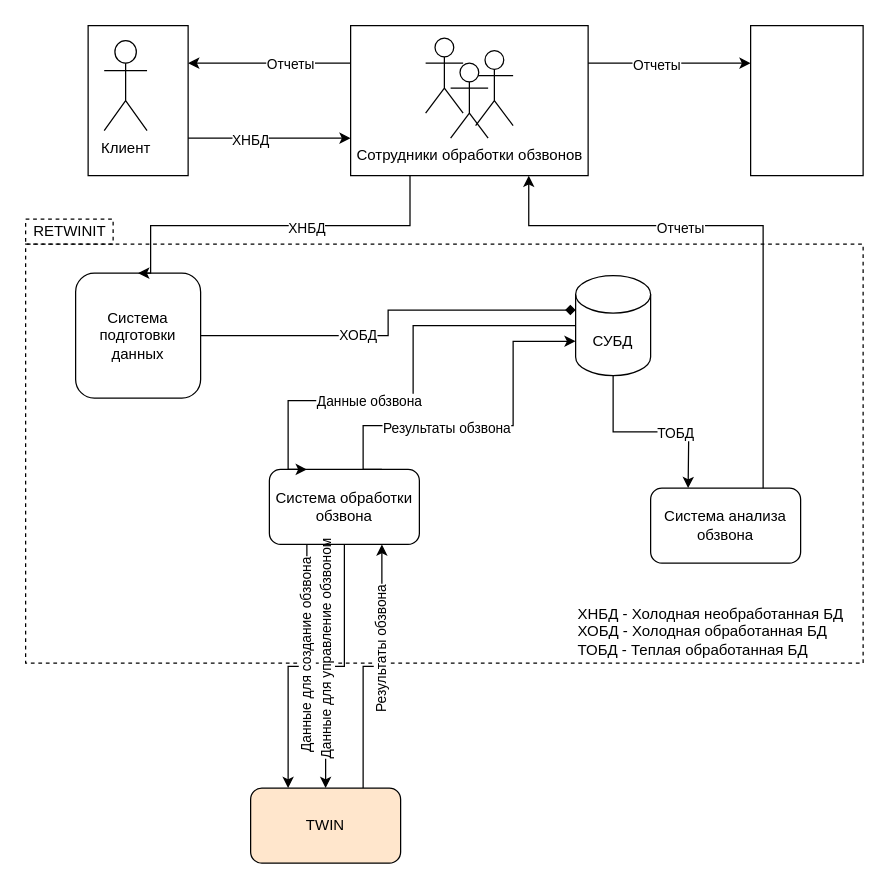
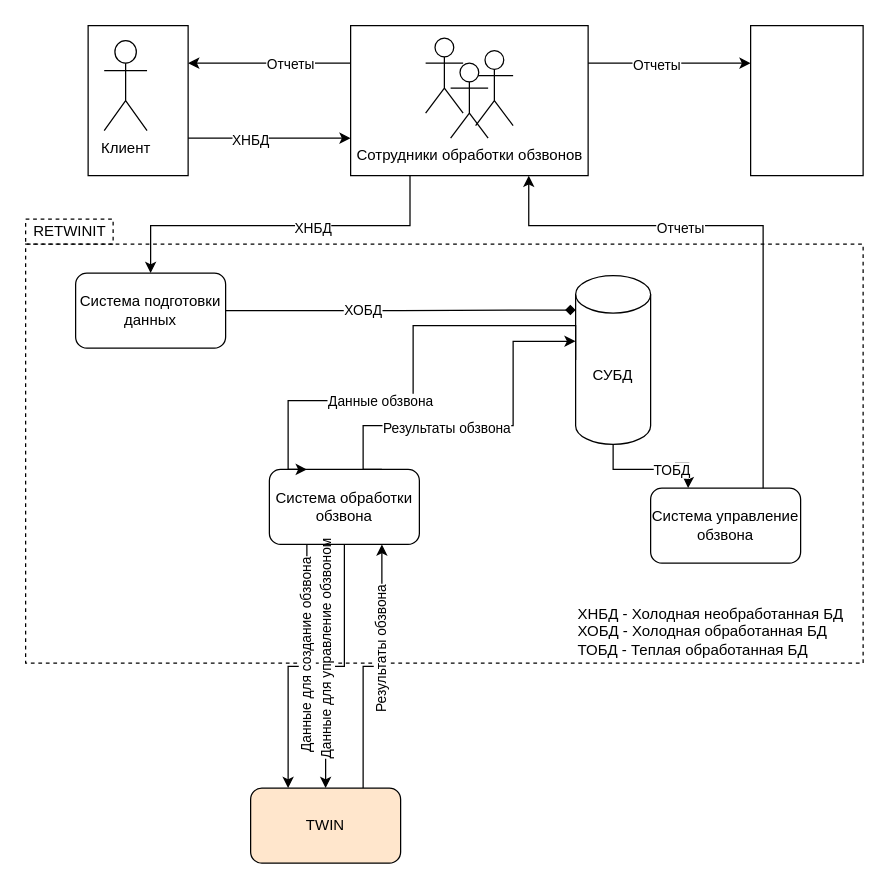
  <mxCell id="0" />
  <mxCell id="1" parent="0" />
  <mxCell id="2" value="" style="group" vertex="1" connectable="0" parent="1"><mxGeometry x="20" y="174.83" width="670" height="355.17" as="geometry" /></mxCell>
  <mxCell id="3" value="" style="rounded=0;whiteSpace=wrap;html=1;fillColor=none;dashed=1;" vertex="1" parent="2"><mxGeometry y="19.998" width="670" height="335.172" as="geometry" /></mxCell>
  <mxCell id="4" value="RETWINIT" style="text;html=1;align=center;verticalAlign=middle;resizable=0;points=[];autosize=1;strokeColor=default;fillColor=none;container=1;dashed=1;" vertex="1" parent="2"><mxGeometry width="70" height="20" as="geometry" /></mxCell>
  <mxCell id="5" value="" style="group" vertex="1" connectable="0" parent="1"><mxGeometry x="340" y="30" width="130" height="110" as="geometry" /></mxCell>
  <mxCell id="6" value="" style="shape=umlActor;verticalLabelPosition=bottom;verticalAlign=top;html=1;outlineConnect=0;" vertex="1" parent="5"><mxGeometry width="30" height="60" as="geometry" /></mxCell>
  <mxCell id="7" value="" style="shape=umlActor;verticalLabelPosition=bottom;verticalAlign=top;html=1;outlineConnect=0;" vertex="1" parent="5"><mxGeometry x="40" y="10" width="30" height="60" as="geometry" /></mxCell>
  <mxCell id="8" value="Сотрудники обработки обзвонов" style="shape=umlActor;verticalLabelPosition=bottom;verticalAlign=top;html=1;outlineConnect=0;" vertex="1" parent="5"><mxGeometry x="20" y="20" width="30" height="60" as="geometry" /></mxCell>
  <mxCell id="9" value="" style="rounded=0;whiteSpace=wrap;html=1;fillColor=none;" vertex="1" parent="5"><mxGeometry x="-60" y="-10" width="190" height="120" as="geometry" /></mxCell>
  <mxCell id="10" style="edgeStyle=orthogonalEdgeStyle;rounded=0;orthogonalLoop=1;jettySize=auto;html=1;exitX=0.75;exitY=0;exitDx=0;exitDy=0;entryX=0.75;entryY=1;entryDx=0;entryDy=0;strokeColor=default;" edge="1" parent="1" source="12" target="42"><mxGeometry relative="1" as="geometry" /></mxCell>
  <mxCell id="11" value="Результаты обзвона" style="edgeLabel;html=1;align=center;verticalAlign=middle;resizable=0;points=[];rotation=-90;" vertex="1" connectable="0" parent="10"><mxGeometry x="0.188" y="1" relative="1" as="geometry"><mxPoint as="offset" /></mxGeometry></mxCell>
  <mxCell id="12" value="TWIN" style="rounded=1;whiteSpace=wrap;html=1;fillColor=#ffe6cc;" vertex="1" parent="1"><mxGeometry x="200" y="630" width="120" height="60" as="geometry" /></mxCell>
  <mxCell id="13" value="" style="group" vertex="1" connectable="0" parent="1"><mxGeometry x="600" y="20" width="90" height="120" as="geometry" /></mxCell>
  <mxCell id="14" value="" style="rounded=0;whiteSpace=wrap;html=1;fillColor=none;" vertex="1" parent="13"><mxGeometry width="90" height="120" as="geometry" /></mxCell>
  <mxCell id="15" style="edgeStyle=orthogonalEdgeStyle;rounded=0;orthogonalLoop=1;jettySize=auto;html=1;exitX=1;exitY=0.25;exitDx=0;exitDy=0;entryX=0;entryY=0.25;entryDx=0;entryDy=0;strokeColor=default;" edge="1" parent="1" source="9" target="14"><mxGeometry relative="1" as="geometry" /></mxCell>
  <mxCell id="16" value="Отчеты" style="edgeLabel;html=1;align=center;verticalAlign=middle;resizable=0;points=[];" vertex="1" connectable="0" parent="15"><mxGeometry x="-0.169" y="-1" relative="1" as="geometry"><mxPoint as="offset" /></mxGeometry></mxCell>
  <mxCell id="17" style="edgeStyle=orthogonalEdgeStyle;orthogonalLoop=1;jettySize=auto;html=1;exitX=0;exitY=0.25;exitDx=0;exitDy=0;entryX=1;entryY=0.25;entryDx=0;entryDy=0;strokeColor=default;rounded=0;" edge="1" parent="1" source="9" target="31"><mxGeometry relative="1" as="geometry" /></mxCell>
  <mxCell id="18" value="Отчеты" style="edgeLabel;html=1;align=center;verticalAlign=middle;resizable=0;points=[];" vertex="1" connectable="0" parent="17"><mxGeometry x="-0.25" y="1" relative="1" as="geometry"><mxPoint as="offset" /></mxGeometry></mxCell>
  <mxCell id="19" style="edgeStyle=orthogonalEdgeStyle;rounded=0;orthogonalLoop=1;jettySize=auto;html=1;exitX=1;exitY=0.75;exitDx=0;exitDy=0;entryX=0;entryY=0.75;entryDx=0;entryDy=0;strokeColor=default;" edge="1" parent="1" source="31" target="9"><mxGeometry relative="1" as="geometry" /></mxCell>
  <mxCell id="20" value="ХНБД" style="edgeLabel;html=1;align=center;verticalAlign=middle;resizable=0;points=[];" vertex="1" connectable="0" parent="19"><mxGeometry x="-0.246" y="-1" relative="1" as="geometry"><mxPoint as="offset" /></mxGeometry></mxCell>
  <mxCell id="21" style="edgeStyle=orthogonalEdgeStyle;rounded=0;orthogonalLoop=1;jettySize=auto;html=1;exitX=0.25;exitY=1;exitDx=0;exitDy=0;entryX=0.25;entryY=0;entryDx=0;entryDy=0;strokeColor=default;" edge="1" parent="1" source="42" target="12"><mxGeometry relative="1" as="geometry" /></mxCell>
  <mxCell id="22" value="Данные для создание обзвона" style="edgeLabel;html=1;align=center;verticalAlign=middle;resizable=0;points=[];rotation=-90;" vertex="1" connectable="0" parent="21"><mxGeometry x="-0.2" y="-1" relative="1" as="geometry"><mxPoint y="6" as="offset" /></mxGeometry></mxCell>
  <mxCell id="23" style="edgeStyle=orthogonalEdgeStyle;rounded=0;orthogonalLoop=1;jettySize=auto;html=1;exitX=0.5;exitY=1;exitDx=0;exitDy=0;entryX=0.5;entryY=0;entryDx=0;entryDy=0;strokeColor=default;" edge="1" parent="1" source="42" target="12"><mxGeometry relative="1" as="geometry" /></mxCell>
  <mxCell id="24" value="Данные для управление обзвоном" style="edgeLabel;html=1;align=center;verticalAlign=middle;resizable=0;points=[];rotation=-90;" vertex="1" connectable="0" parent="23"><mxGeometry x="0.153" y="-1" relative="1" as="geometry"><mxPoint x="1" y="-21" as="offset" /></mxGeometry></mxCell>
  <mxCell id="25" style="edgeStyle=orthogonalEdgeStyle;rounded=0;orthogonalLoop=1;jettySize=auto;html=1;exitX=0.75;exitY=0;exitDx=0;exitDy=0;entryX=0.75;entryY=1;entryDx=0;entryDy=0;strokeColor=default;" edge="1" parent="1" source="43" target="9"><mxGeometry relative="1" as="geometry"><Array as="points"><mxPoint x="610" y="180" /><mxPoint x="423" y="180" /></Array></mxGeometry></mxCell>
  <mxCell id="26" value="Отчеты" style="edgeLabel;html=1;align=center;verticalAlign=middle;resizable=0;points=[];" vertex="1" connectable="0" parent="25"><mxGeometry x="0.266" y="1" relative="1" as="geometry"><mxPoint as="offset" /></mxGeometry></mxCell>
  <mxCell id="27" style="edgeStyle=orthogonalEdgeStyle;rounded=0;orthogonalLoop=1;jettySize=auto;html=1;exitX=0.25;exitY=1;exitDx=0;exitDy=0;entryX=0.5;entryY=0;entryDx=0;entryDy=0;strokeColor=default;" edge="1" parent="1" source="9" target="39"><mxGeometry relative="1" as="geometry"><Array as="points"><mxPoint x="328" y="180" /><mxPoint x="120" y="180" /></Array></mxGeometry></mxCell>
  <mxCell id="28" value="ХНБД" style="edgeLabel;html=1;align=center;verticalAlign=middle;resizable=0;points=[];" vertex="1" connectable="0" parent="27"><mxGeometry x="-0.163" y="1" relative="1" as="geometry"><mxPoint x="1" as="offset" /></mxGeometry></mxCell>
  <mxCell id="29" value="" style="group" vertex="1" connectable="0" parent="1"><mxGeometry x="70" y="20" width="80" height="120" as="geometry" /></mxCell>
  <mxCell id="30" value="Клиент" style="shape=umlActor;verticalLabelPosition=bottom;verticalAlign=top;html=1;outlineConnect=0;" vertex="1" parent="29"><mxGeometry x="12.857" y="12" width="34.286" height="72" as="geometry" /></mxCell>
  <mxCell id="31" value="" style="rounded=0;whiteSpace=wrap;html=1;fillColor=none;" vertex="1" parent="29"><mxGeometry width="80" height="120.0" as="geometry" /></mxCell>
  <mxCell id="32" style="edgeStyle=orthogonalEdgeStyle;rounded=0;orthogonalLoop=1;jettySize=auto;html=1;exitX=0.5;exitY=1;exitDx=0;exitDy=0;exitPerimeter=0;strokeColor=default;" edge="1" parent="1" source="36"><mxGeometry x="100" y="180" as="geometry"><mxPoint x="550" y="390" as="targetPoint" /></mxGeometry></mxCell>
  <mxCell id="33" value="ТОБД" style="edgeLabel;html=1;align=center;verticalAlign=middle;resizable=0;points=[];" vertex="1" connectable="0" parent="32"><mxGeometry x="0.255" relative="1" as="geometry"><mxPoint as="offset" /></mxGeometry></mxCell>
  <mxCell id="34" style="edgeStyle=orthogonalEdgeStyle;rounded=0;orthogonalLoop=1;jettySize=auto;html=1;exitX=0;exitY=0.5;exitDx=0;exitDy=0;exitPerimeter=0;entryX=0.25;entryY=0;entryDx=0;entryDy=0;strokeColor=default;" edge="1" parent="1" source="36" target="42"><mxGeometry x="100" y="180" as="geometry"><Array as="points"><mxPoint x="330" y="260" /><mxPoint x="330" y="320" /><mxPoint x="230" y="320" /></Array></mxGeometry></mxCell>
  <mxCell id="35" value="Данные обзвона" style="edgeLabel;html=1;align=center;verticalAlign=middle;resizable=0;points=[];" vertex="1" connectable="0" parent="34"><mxGeometry x="0.263" relative="1" as="geometry"><mxPoint x="1" as="offset" /></mxGeometry></mxCell>
- <mxCell id="36" value="СУБД" style="shape=cylinder3;whiteSpace=wrap;html=1;boundedLbl=1;backgroundOutline=1;size=15;rounded=0;fillColor=none;" vertex="1" parent="1"><mxGeometry x="460" y="220" width="60" height="80" as="geometry" /></mxCell>
+ <mxCell id="36" value="СУБД" style="shape=cylinder3;whiteSpace=wrap;html=1;boundedLbl=1;backgroundOutline=1;size=15;rounded=0;fillColor=none;" vertex="1" parent="1"><mxGeometry x="460" y="220" width="60" height="135" as="geometry" /></mxCell>
  <mxCell id="37" style="edgeStyle=orthogonalEdgeStyle;rounded=0;orthogonalLoop=1;jettySize=auto;html=1;exitX=1;exitY=0.5;exitDx=0;exitDy=0;entryX=0;entryY=0;entryDx=0;entryDy=27.5;entryPerimeter=0;strokeColor=default;endArrow=diamond;" edge="1" parent="1" source="39" target="36"><mxGeometry x="100" y="180" as="geometry" /></mxCell>
  <mxCell id="38" value="ХОБД" style="edgeLabel;html=1;align=center;verticalAlign=middle;resizable=0;points=[];" vertex="1" connectable="0" parent="37"><mxGeometry x="-0.221" y="1" relative="1" as="geometry"><mxPoint as="offset" /></mxGeometry></mxCell>
- <mxCell id="39" value="Система подготовки данных" style="rounded=1;whiteSpace=wrap;html=1;fillColor=none;" vertex="1" parent="1"><mxGeometry x="60" y="218" width="100" height="100" as="geometry" /></mxCell>
+ <mxCell id="39" value="Система подготовки данных" style="rounded=1;whiteSpace=wrap;html=1;fillColor=none;" vertex="1" parent="1"><mxGeometry x="60" y="218" width="120" height="60.0" as="geometry" /></mxCell>
  <mxCell id="40" style="edgeStyle=orthogonalEdgeStyle;rounded=0;orthogonalLoop=1;jettySize=auto;html=1;exitX=0.75;exitY=0;exitDx=0;exitDy=0;entryX=0;entryY=0;entryDx=0;entryDy=52.5;entryPerimeter=0;strokeColor=default;" edge="1" parent="1" source="42" target="36"><mxGeometry x="100" y="180" as="geometry"><Array as="points"><mxPoint x="290" y="340" /><mxPoint x="410" y="340" /><mxPoint x="410" y="273" /></Array></mxGeometry></mxCell>
  <mxCell id="41" value="Результаты обзвона" style="edgeLabel;html=1;align=center;verticalAlign=middle;resizable=0;points=[];" vertex="1" connectable="0" parent="40"><mxGeometry x="-0.192" y="-1" relative="1" as="geometry"><mxPoint as="offset" /></mxGeometry></mxCell>
  <mxCell id="42" value="Система обработки обзвона" style="rounded=1;whiteSpace=wrap;html=1;fillColor=none;" vertex="1" parent="1"><mxGeometry x="215" y="375" width="120" height="60.0" as="geometry" /></mxCell>
- <mxCell id="43" value="Система анализа обзвона" style="rounded=1;whiteSpace=wrap;html=1;fillColor=none;" vertex="1" parent="1"><mxGeometry x="520" y="390" width="120" height="60.0" as="geometry" /></mxCell>
+ <mxCell id="43" value="Система управление обзвона" style="rounded=1;whiteSpace=wrap;html=1;fillColor=none;" vertex="1" parent="1"><mxGeometry x="520" y="390" width="120" height="60.0" as="geometry" /></mxCell>
  <mxCell id="44" value="ХНБД - Холодная необработанная БД&lt;br&gt;ХОБД - Холодная обработанная БД&lt;br&gt;ТОБД - Теплая обработанная БД" style="text;align=left;verticalAlign=middle;resizable=0;points=[];autosize=1;strokeColor=none;fillColor=none;fontSize=12;html=1;spacingTop=0;horizontal=1;" vertex="1" parent="1"><mxGeometry x="460" y="480" width="230" height="50" as="geometry" /></mxCell>
